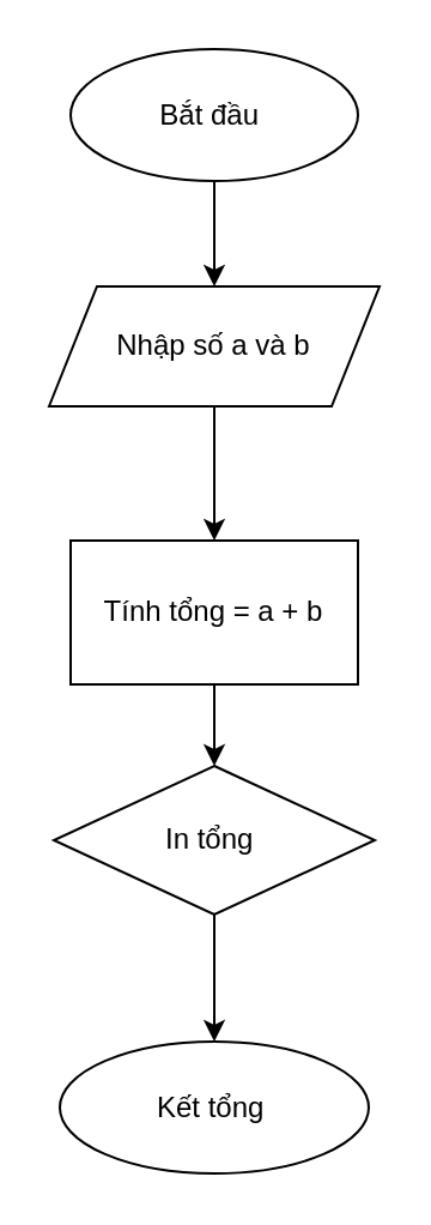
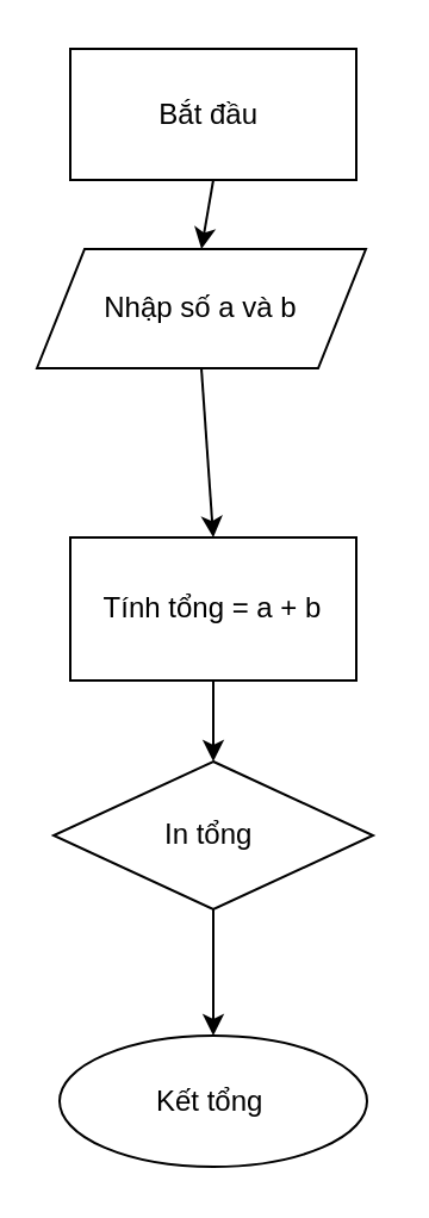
  <mxCell id="0" />
  <mxCell id="1" parent="0" />
- <mxCell id="2" value="Bắt đầu&amp;nbsp;" style="ellipse;whiteSpace=wrap;html=1;" parent="1" vertex="1"><mxGeometry x="29" y="20" width="120" height="55" as="geometry" /></mxCell>
- <mxCell id="3" value="Nhập số a và b" style="shape=parallelogram;perimeter=parallelogramPerimeter;whiteSpace=wrap;html=1;fixedSize=1;" parent="1" vertex="1"><mxGeometry x="20" y="119" width="138" height="50" as="geometry" /></mxCell>
+ <mxCell id="2" value="Bắt đầu&amp;nbsp;" style="whiteSpace=wrap;html=1;rounded=0;" parent="1" vertex="1"><mxGeometry x="29" y="20" width="120" height="55" as="geometry" /></mxCell>
+ <mxCell id="3" value="Nhập số a và b" style="shape=parallelogram;perimeter=parallelogramPerimeter;whiteSpace=wrap;html=1;fixedSize=1;" parent="1" vertex="1"><mxGeometry x="15" y="104" width="138" height="50" as="geometry" /></mxCell>
  <mxCell id="4" value="Tính tổng = a + b" style="rounded=0;whiteSpace=wrap;html=1;" parent="1" vertex="1"><mxGeometry x="29" y="225" width="120" height="60" as="geometry" /></mxCell>
  <mxCell id="5" value="Kết tổng&amp;nbsp;" style="ellipse;whiteSpace=wrap;html=1;" parent="1" vertex="1"><mxGeometry x="24.5" y="434" width="129" height="55" as="geometry" /></mxCell>
  <mxCell id="6" value="In tổng&amp;nbsp;" style="rhombus;whiteSpace=wrap;html=1;" parent="1" vertex="1"><mxGeometry x="22" y="319" width="134" height="62" as="geometry" /></mxCell>
  <mxCell id="7" value="" style="endArrow=classic;html=1;rounded=0;exitX=0.5;exitY=1;exitDx=0;exitDy=0;entryX=0.5;entryY=0;entryDx=0;entryDy=0;" parent="1" source="6" target="5" edge="1"><mxGeometry width="50" height="50" relative="1" as="geometry"><mxPoint x="-43" y="358" as="sourcePoint" /><mxPoint x="-29" y="470" as="targetPoint" /></mxGeometry></mxCell>
  <mxCell id="8" value="" style="endArrow=classic;html=1;rounded=0;exitX=0.5;exitY=1;exitDx=0;exitDy=0;" parent="1" source="4" target="6" edge="1"><mxGeometry width="50" height="50" relative="1" as="geometry"><mxPoint x="182" y="285" as="sourcePoint" /><mxPoint x="196" y="397" as="targetPoint" /></mxGeometry></mxCell>
  <mxCell id="9" value="" style="endArrow=classic;html=1;rounded=0;exitX=0.5;exitY=1;exitDx=0;exitDy=0;entryX=0.5;entryY=0;entryDx=0;entryDy=0;" parent="1" source="3" target="4" edge="1"><mxGeometry width="50" height="50" relative="1" as="geometry"><mxPoint x="-34" y="141" as="sourcePoint" /><mxPoint x="-20" y="253" as="targetPoint" /></mxGeometry></mxCell>
  <mxCell id="10" value="" style="endArrow=classic;html=1;rounded=0;exitX=0.5;exitY=1;exitDx=0;exitDy=0;entryX=0.5;entryY=0;entryDx=0;entryDy=0;" parent="1" source="2" target="3" edge="1"><mxGeometry width="50" height="50" relative="1" as="geometry"><mxPoint x="160" y="67" as="sourcePoint" /><mxPoint x="174" y="179" as="targetPoint" /></mxGeometry></mxCell>
